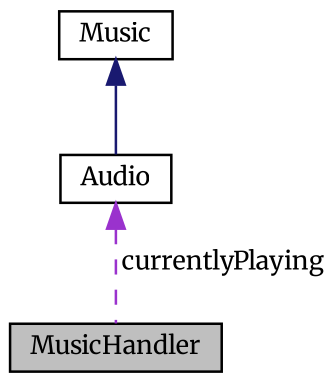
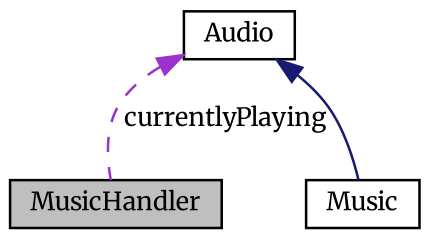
  digraph {
    fontname=Merriweather
    node [color=black fillcolor=white fontname=Merriweather fontsize=10 shape=record style=filled]
    edge [dir=back fontname=Merriweather fontsize=10 labelfontname=Helvetica labelfontsize=10]
    n1 [fillcolor=grey75 fontcolor=black height=0.2 label=MusicHandler width=0.4]
    n2 [height=0.2 label=Music width=0.4]
    n3 [height=0.2 label=Audio width=0.4]
    n3 -> n1 [color=darkorchid3 label=" currentlyPlaying" style=dashed]
-   n2 -> n3 [color=midnightblue style=solid]
+   n3 -> n2 [color=midnightblue style=solid]
  }
